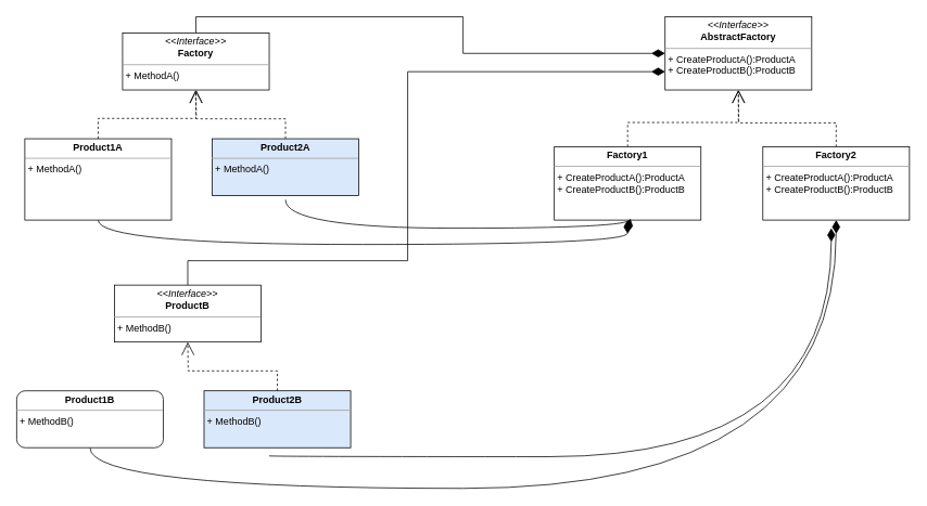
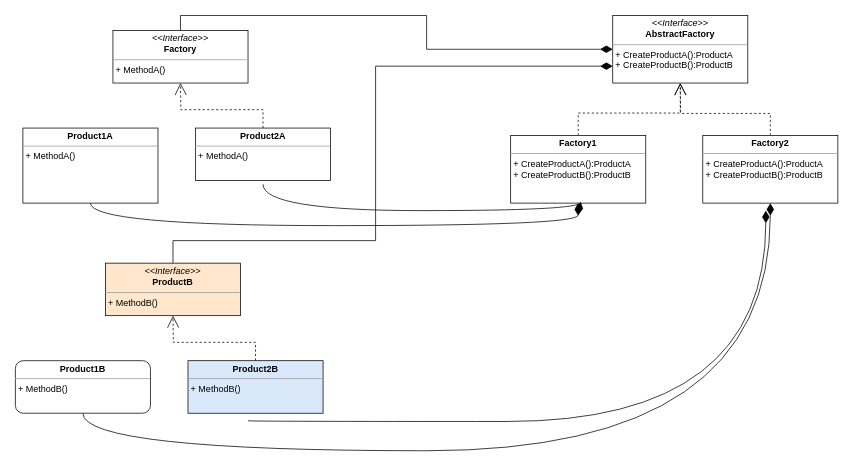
  <mxCell id="0" />
  <mxCell id="1" parent="0" />
  <mxCell id="2" value="&lt;p style=&quot;margin:0px;margin-top:4px;text-align:center;&quot;&gt;&lt;i&gt;&amp;lt;&amp;lt;Interface&amp;gt;&amp;gt;&lt;/i&gt;&lt;br&gt;&lt;b&gt;AbstractFactory&lt;/b&gt;&lt;/p&gt;&lt;hr size=&quot;1&quot;&gt;&lt;p style=&quot;margin:0px;margin-left:4px;&quot;&gt;&lt;/p&gt;&lt;p style=&quot;margin:0px;margin-left:4px;&quot;&gt;+ CreateProductA():ProductA&lt;/p&gt;&lt;p style=&quot;margin:0px;margin-left:4px;&quot;&gt;+ CreateProductB():ProductB&lt;/p&gt;" style="verticalAlign=top;align=left;overflow=fill;fontSize=12;fontFamily=Helvetica;html=1;whiteSpace=wrap;" vertex="1" parent="1"><mxGeometry x="816" y="20" width="180" height="90" as="geometry" /></mxCell>
  <mxCell id="3" style="edgeStyle=orthogonalEdgeStyle;rounded=0;orthogonalLoop=1;jettySize=auto;html=1;exitX=0.5;exitY=0;exitDx=0;exitDy=0;endSize=14;endArrow=open;endFill=0;dashed=1;" edge="1" parent="1" source="4" target="2"><mxGeometry relative="1" as="geometry" /></mxCell>
  <mxCell id="4" value="&lt;p style=&quot;margin:0px;margin-top:4px;text-align:center;&quot;&gt;&lt;b style=&quot;border-color: var(--border-color);&quot;&gt;Factory1&lt;/b&gt;&lt;br&gt;&lt;/p&gt;&lt;hr size=&quot;1&quot;&gt;&lt;p style=&quot;margin:0px;margin-left:4px;&quot;&gt;&lt;/p&gt;&lt;p style=&quot;margin:0px;margin-left:4px;&quot;&gt;+ CreateProductA():ProductA&lt;/p&gt;&lt;p style=&quot;margin:0px;margin-left:4px;&quot;&gt;+ CreateProductB():ProductB&lt;/p&gt;" style="verticalAlign=top;align=left;overflow=fill;fontSize=12;fontFamily=Helvetica;html=1;whiteSpace=wrap;" vertex="1" parent="1"><mxGeometry x="680" y="180" width="180" height="90" as="geometry" /></mxCell>
  <mxCell id="5" style="edgeStyle=orthogonalEdgeStyle;rounded=0;orthogonalLoop=1;jettySize=auto;html=1;exitX=0.5;exitY=0;exitDx=0;exitDy=0;endSize=14;endArrow=open;endFill=0;dashed=1;" edge="1" parent="1" source="6"><mxGeometry relative="1" as="geometry"><mxPoint x="906" y="110" as="targetPoint" /></mxGeometry></mxCell>
  <mxCell id="6" value="&lt;p style=&quot;margin:0px;margin-top:4px;text-align:center;&quot;&gt;&lt;b&gt;Factory2&lt;/b&gt;&lt;/p&gt;&lt;hr size=&quot;1&quot;&gt;&lt;p style=&quot;margin:0px;margin-left:4px;&quot;&gt;&lt;/p&gt;&lt;p style=&quot;margin:0px;margin-left:4px;&quot;&gt;+ CreateProductA():ProductA&lt;/p&gt;&lt;p style=&quot;margin:0px;margin-left:4px;&quot;&gt;+ CreateProductB():ProductB&lt;/p&gt;" style="verticalAlign=top;align=left;overflow=fill;fontSize=12;fontFamily=Helvetica;html=1;whiteSpace=wrap;" vertex="1" parent="1"><mxGeometry x="936" y="180" width="180" height="90" as="geometry" /></mxCell>
  <mxCell id="7" style="edgeStyle=orthogonalEdgeStyle;rounded=0;orthogonalLoop=1;jettySize=auto;html=1;exitX=0.5;exitY=0;exitDx=0;exitDy=0;entryX=0;entryY=0.5;entryDx=0;entryDy=0;endArrow=diamondThin;endFill=1;endSize=14;" edge="1" parent="1" source="8" target="2"><mxGeometry relative="1" as="geometry" /></mxCell>
  <mxCell id="8" value="&lt;p style=&quot;margin:0px;margin-top:4px;text-align:center;&quot;&gt;&lt;i&gt;&amp;lt;&amp;lt;Interface&amp;gt;&amp;gt;&lt;/i&gt;&lt;br&gt;&lt;b&gt;Factory&lt;/b&gt;&lt;/p&gt;&lt;hr size=&quot;1&quot;&gt;&lt;p style=&quot;margin:0px;margin-left:4px;&quot;&gt;&lt;/p&gt;&lt;p style=&quot;margin:0px;margin-left:4px;&quot;&gt;+ MethodA()&lt;/p&gt;" style="verticalAlign=top;align=left;overflow=fill;fontSize=12;fontFamily=Helvetica;html=1;whiteSpace=wrap;" vertex="1" parent="1"><mxGeometry x="150" y="40" width="180" height="70" as="geometry" /></mxCell>
- <mxCell id="9" style="edgeStyle=orthogonalEdgeStyle;rounded=0;orthogonalLoop=1;jettySize=auto;html=1;exitX=0.5;exitY=0;exitDx=0;exitDy=0;entryX=0.5;entryY=1;entryDx=0;entryDy=0;endArrow=open;endFill=0;dashed=1;endSize=14;" edge="1" parent="1" source="11" target="8"><mxGeometry relative="1" as="geometry" /></mxCell>
  <mxCell id="10" style="edgeStyle=orthogonalEdgeStyle;rounded=0;orthogonalLoop=1;jettySize=auto;html=1;exitX=0.5;exitY=1;exitDx=0;exitDy=0;entryX=0.5;entryY=1;entryDx=0;entryDy=0;curved=1;endSize=14;endArrow=diamondThin;endFill=1;" edge="1" parent="1" source="11" target="4"><mxGeometry relative="1" as="geometry" /></mxCell>
  <mxCell id="11" value="&lt;p style=&quot;margin:0px;margin-top:4px;text-align:center;&quot;&gt;&lt;b&gt;Product1A&lt;/b&gt;&lt;/p&gt;&lt;hr size=&quot;1&quot;&gt;&lt;p style=&quot;margin:0px;margin-left:4px;&quot;&gt;&lt;/p&gt;&lt;p style=&quot;margin:0px;margin-left:4px;&quot;&gt;+ MethodA()&lt;/p&gt;" style="verticalAlign=top;align=left;overflow=fill;fontSize=12;fontFamily=Helvetica;html=1;whiteSpace=wrap;" vertex="1" parent="1"><mxGeometry x="30" y="170" width="180" height="100" as="geometry" /></mxCell>
  <mxCell id="12" style="edgeStyle=orthogonalEdgeStyle;rounded=0;orthogonalLoop=1;jettySize=auto;html=1;exitX=0.5;exitY=0;exitDx=0;exitDy=0;endArrow=open;endFill=0;dashed=1;endSize=14;" edge="1" parent="1" source="14"><mxGeometry relative="1" as="geometry"><mxPoint x="240" y="110" as="targetPoint" /></mxGeometry></mxCell>
  <mxCell id="13" style="edgeStyle=orthogonalEdgeStyle;rounded=0;orthogonalLoop=1;jettySize=auto;html=1;exitX=0.5;exitY=1;exitDx=0;exitDy=0;curved=1;endSize=14;endArrow=diamondThin;endFill=1;" edge="1" parent="1"><mxGeometry relative="1" as="geometry"><mxPoint x="770" y="285" as="targetPoint" /><mxPoint x="350" y="245" as="sourcePoint" /><Array as="points"><mxPoint x="350" y="280" /><mxPoint x="771" y="280" /></Array></mxGeometry></mxCell>
- <mxCell id="14" value="&lt;p style=&quot;margin:0px;margin-top:4px;text-align:center;&quot;&gt;&lt;b&gt;Product2A&lt;/b&gt;&lt;/p&gt;&lt;hr size=&quot;1&quot;&gt;&lt;p style=&quot;margin:0px;margin-left:4px;&quot;&gt;&lt;/p&gt;&lt;p style=&quot;margin:0px;margin-left:4px;&quot;&gt;+ MethodA()&lt;/p&gt;" style="verticalAlign=top;align=left;overflow=fill;fontSize=12;fontFamily=Helvetica;html=1;whiteSpace=wrap;fillColor=#dae8fc;" vertex="1" parent="1"><mxGeometry x="260" y="170" width="180" height="70" as="geometry" /></mxCell>
+ <mxCell id="14" value="&lt;p style=&quot;margin:0px;margin-top:4px;text-align:center;&quot;&gt;&lt;b&gt;Product2A&lt;/b&gt;&lt;/p&gt;&lt;hr size=&quot;1&quot;&gt;&lt;p style=&quot;margin:0px;margin-left:4px;&quot;&gt;&lt;/p&gt;&lt;p style=&quot;margin:0px;margin-left:4px;&quot;&gt;+ MethodA()&lt;/p&gt;" style="verticalAlign=top;align=left;overflow=fill;fontSize=12;fontFamily=Helvetica;html=1;whiteSpace=wrap;" vertex="1" parent="1"><mxGeometry x="260" y="170" width="180" height="70" as="geometry" /></mxCell>
  <mxCell id="15" style="edgeStyle=orthogonalEdgeStyle;rounded=0;orthogonalLoop=1;jettySize=auto;html=1;exitX=0.5;exitY=0;exitDx=0;exitDy=0;entryX=0;entryY=0.75;entryDx=0;entryDy=0;endArrow=diamondThin;endFill=1;endSize=14;" edge="1" parent="1" source="16" target="2"><mxGeometry relative="1" as="geometry"><Array as="points"><mxPoint x="500" y="320" /><mxPoint x="500" y="88" /></Array></mxGeometry></mxCell>
- <mxCell id="16" value="&lt;p style=&quot;margin:0px;margin-top:4px;text-align:center;&quot;&gt;&lt;i&gt;&amp;lt;&amp;lt;Interface&amp;gt;&amp;gt;&lt;/i&gt;&lt;br&gt;&lt;b&gt;ProductB&lt;/b&gt;&lt;/p&gt;&lt;hr size=&quot;1&quot;&gt;&lt;p style=&quot;margin:0px;margin-left:4px;&quot;&gt;&lt;/p&gt;&lt;p style=&quot;margin:0px;margin-left:4px;&quot;&gt;+ MethodB()&lt;/p&gt;" style="verticalAlign=top;align=left;overflow=fill;fontSize=12;fontFamily=Helvetica;html=1;whiteSpace=wrap;" vertex="1" parent="1"><mxGeometry x="140" y="350" width="180" height="70" as="geometry" /></mxCell>
+ <mxCell id="16" value="&lt;p style=&quot;margin:0px;margin-top:4px;text-align:center;&quot;&gt;&lt;i&gt;&amp;lt;&amp;lt;Interface&amp;gt;&amp;gt;&lt;/i&gt;&lt;br&gt;&lt;b&gt;ProductB&lt;/b&gt;&lt;/p&gt;&lt;hr size=&quot;1&quot;&gt;&lt;p style=&quot;margin:0px;margin-left:4px;&quot;&gt;&lt;/p&gt;&lt;p style=&quot;margin:0px;margin-left:4px;&quot;&gt;+ MethodB()&lt;/p&gt;" style="verticalAlign=top;align=left;overflow=fill;fontSize=12;fontFamily=Helvetica;html=1;whiteSpace=wrap;fillColor=#ffe6cc;" vertex="1" parent="1"><mxGeometry x="140" y="350" width="180" height="70" as="geometry" /></mxCell>
  <mxCell id="17" style="edgeStyle=orthogonalEdgeStyle;rounded=0;orthogonalLoop=1;jettySize=auto;html=1;exitX=0.5;exitY=1;exitDx=0;exitDy=0;endArrow=diamondThin;endFill=1;jumpSize=14;endSize=14;curved=1;" edge="1" parent="1" source="18" target="6"><mxGeometry relative="1" as="geometry"><Array as="points"><mxPoint x="110" y="600" /><mxPoint x="1026" y="600" /></Array></mxGeometry></mxCell>
  <mxCell id="18" value="&lt;p style=&quot;margin:0px;margin-top:4px;text-align:center;&quot;&gt;&lt;b&gt;Product1B&lt;/b&gt;&lt;/p&gt;&lt;hr size=&quot;1&quot;&gt;&lt;p style=&quot;margin:0px;margin-left:4px;&quot;&gt;&lt;/p&gt;&lt;p style=&quot;margin:0px;margin-left:4px;&quot;&gt;+ MethodB()&lt;/p&gt;" style="verticalAlign=top;align=left;overflow=fill;fontSize=12;fontFamily=Helvetica;html=1;whiteSpace=wrap;rounded=1;" vertex="1" parent="1"><mxGeometry x="20" y="480" width="180" height="70" as="geometry" /></mxCell>
  <mxCell id="19" style="edgeStyle=orthogonalEdgeStyle;rounded=0;orthogonalLoop=1;jettySize=auto;html=1;exitX=0.5;exitY=0;exitDx=0;exitDy=0;endArrow=open;endFill=0;dashed=1;endSize=14;" edge="1" parent="1" source="21"><mxGeometry relative="1" as="geometry"><mxPoint x="230" y="420" as="targetPoint" /></mxGeometry></mxCell>
  <mxCell id="20" style="edgeStyle=orthogonalEdgeStyle;rounded=0;orthogonalLoop=1;jettySize=auto;html=1;exitX=0.5;exitY=1;exitDx=0;exitDy=0;endArrow=diamondThin;endFill=1;jumpSize=14;endSize=14;curved=1;" edge="1" parent="1"><mxGeometry relative="1" as="geometry"><mxPoint x="1020" y="280" as="targetPoint" /><mxPoint x="330" y="560" as="sourcePoint" /><Array as="points"><mxPoint x="330" y="561" /><mxPoint x="1020" y="561" /></Array></mxGeometry></mxCell>
  <mxCell id="21" value="&lt;p style=&quot;margin:0px;margin-top:4px;text-align:center;&quot;&gt;&lt;b&gt;Product2B&lt;/b&gt;&lt;/p&gt;&lt;hr size=&quot;1&quot;&gt;&lt;p style=&quot;margin:0px;margin-left:4px;&quot;&gt;&lt;/p&gt;&lt;p style=&quot;margin:0px;margin-left:4px;&quot;&gt;+ MethodB()&lt;/p&gt;" style="verticalAlign=top;align=left;overflow=fill;fontSize=12;fontFamily=Helvetica;html=1;whiteSpace=wrap;fillColor=#dae8fc;" vertex="1" parent="1"><mxGeometry x="250" y="480" width="180" height="70" as="geometry" /></mxCell>
